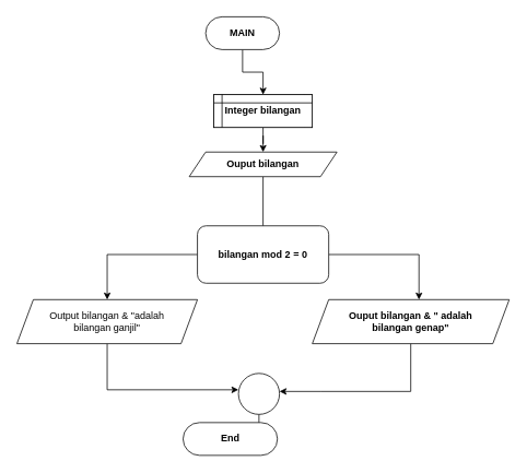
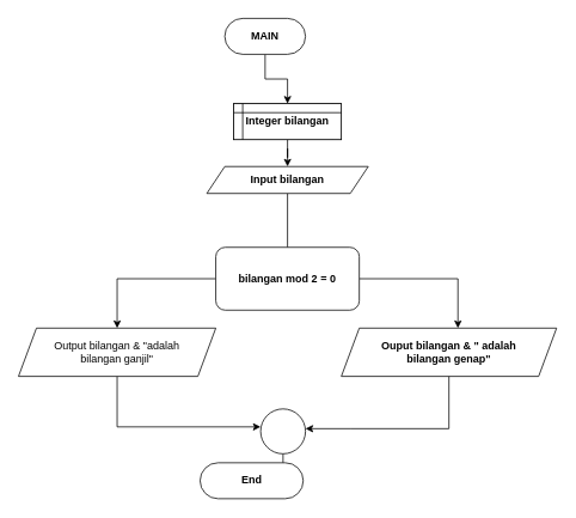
  <mxCell id="0" />
  <mxCell id="1" parent="0" />
  <mxCell id="2" value="" style="edgeStyle=orthogonalEdgeStyle;rounded=0;orthogonalLoop=1;jettySize=auto;html=1;fontStyle=1" edge="1" parent="1" source="3" target="5"><mxGeometry relative="1" as="geometry" /></mxCell>
  <mxCell id="3" value="MAIN" style="rounded=1;whiteSpace=wrap;html=1;arcSize=50;fontStyle=1" vertex="1" parent="1"><mxGeometry x="250" y="20" width="90" height="40" as="geometry" /></mxCell>
  <mxCell id="4" value="" style="edgeStyle=orthogonalEdgeStyle;rounded=0;orthogonalLoop=1;jettySize=auto;html=1;fontStyle=1" edge="1" parent="1" source="5" target="7"><mxGeometry relative="1" as="geometry" /></mxCell>
  <mxCell id="5" value="Integer bilangan" style="shape=process;whiteSpace=wrap;html=1;backgroundOutline=1;size=0.083;fontStyle=1" vertex="1" parent="1"><mxGeometry x="260" y="115" width="120" height="40" as="geometry" /></mxCell>
  <mxCell id="6" value="" style="edgeStyle=orthogonalEdgeStyle;rounded=0;orthogonalLoop=1;jettySize=auto;html=1;fontStyle=1;endArrow=none;" edge="1" parent="1" source="7" target="11"><mxGeometry relative="1" as="geometry" /></mxCell>
- <mxCell id="7" value="Ouput bilangan" style="shape=parallelogram;perimeter=parallelogramPerimeter;whiteSpace=wrap;html=1;fixedSize=1;fontStyle=1" vertex="1" parent="1"><mxGeometry x="230" y="185" width="180" height="30" as="geometry" /></mxCell>
+ <mxCell id="7" value="Input bilangan" style="shape=parallelogram;perimeter=parallelogramPerimeter;whiteSpace=wrap;html=1;fixedSize=1;fontStyle=1" vertex="1" parent="1"><mxGeometry x="230" y="185" width="180" height="30" as="geometry" /></mxCell>
  <mxCell id="8" value="Integer bilangan" style="shape=internalStorage;whiteSpace=wrap;html=1;backgroundOutline=1;dx=10;dy=10;fontStyle=1" vertex="1" parent="1"><mxGeometry x="260" y="115" width="120" height="40" as="geometry" /></mxCell>
  <mxCell id="9" value="" style="edgeStyle=orthogonalEdgeStyle;rounded=0;orthogonalLoop=1;jettySize=auto;html=1;fontStyle=0" edge="1" parent="1" source="11" target="13"><mxGeometry relative="1" as="geometry"><Array as="points"><mxPoint x="130" y="310" /></Array></mxGeometry></mxCell>
  <mxCell id="10" value="" style="edgeStyle=orthogonalEdgeStyle;rounded=0;orthogonalLoop=1;jettySize=auto;html=1;fontStyle=1" edge="1" parent="1" source="11" target="15"><mxGeometry relative="1" as="geometry"><Array as="points"><mxPoint x="510" y="310" /></Array></mxGeometry></mxCell>
  <mxCell id="11" value="bilangan mod 2 = 0" style="whiteSpace=wrap;html=1;fontStyle=1;rounded=1;" vertex="1" parent="1"><mxGeometry x="240" y="275" width="160" height="70" as="geometry" /></mxCell>
  <mxCell id="12" style="edgeStyle=orthogonalEdgeStyle;rounded=0;orthogonalLoop=1;jettySize=auto;html=1;exitX=0.5;exitY=1;exitDx=0;exitDy=0;fontStyle=0" edge="1" parent="1" source="13"><mxGeometry relative="1" as="geometry"><mxPoint x="290" y="475" as="targetPoint" /><mxPoint x="130" y="445" as="sourcePoint" /><Array as="points"><mxPoint x="130" y="475" /></Array></mxGeometry></mxCell>
  <mxCell id="13" value="&lt;div&gt;Output bilangan &amp;amp; &quot;adalah &lt;br&gt;&lt;/div&gt;&lt;div&gt;bilangan ganjil&quot;&lt;br&gt;&lt;/div&gt;" style="shape=parallelogram;perimeter=parallelogramPerimeter;whiteSpace=wrap;html=1;fixedSize=1;fontStyle=0" vertex="1" parent="1"><mxGeometry x="20" y="365" width="220" height="53.75" as="geometry" /></mxCell>
  <mxCell id="14" style="edgeStyle=orthogonalEdgeStyle;rounded=0;orthogonalLoop=1;jettySize=auto;html=1;fontStyle=1" edge="1" parent="1" source="15"><mxGeometry relative="1" as="geometry"><mxPoint x="340" y="477" as="targetPoint" /><Array as="points"><mxPoint x="500" y="477" /><mxPoint x="391" y="477" /></Array></mxGeometry></mxCell>
  <mxCell id="15" value="&lt;div&gt;Ouput bilangan &amp;amp; &quot; adalah &lt;br&gt;&lt;/div&gt;&lt;div&gt;bilangan genap&quot;&lt;br&gt;&lt;/div&gt;" style="shape=parallelogram;perimeter=parallelogramPerimeter;whiteSpace=wrap;html=1;fixedSize=1;fontStyle=1" vertex="1" parent="1"><mxGeometry x="380" y="365" width="240" height="53.75" as="geometry" /></mxCell>
  <mxCell id="16" style="edgeStyle=orthogonalEdgeStyle;rounded=0;orthogonalLoop=1;jettySize=auto;html=1;fontStyle=1" edge="1" parent="1" source="17" target="18"><mxGeometry relative="1" as="geometry"><mxPoint x="315" y="525" as="targetPoint" /></mxGeometry></mxCell>
  <mxCell id="17" value="" style="ellipse;whiteSpace=wrap;html=1;aspect=fixed;fontStyle=1" vertex="1" parent="1"><mxGeometry x="290" y="455" width="50" height="50" as="geometry" /></mxCell>
  <mxCell id="18" value="End" style="rounded=1;whiteSpace=wrap;html=1;arcSize=50;fontStyle=1" vertex="1" parent="1"><mxGeometry x="222.5" y="515" width="115" height="40" as="geometry" /></mxCell>
